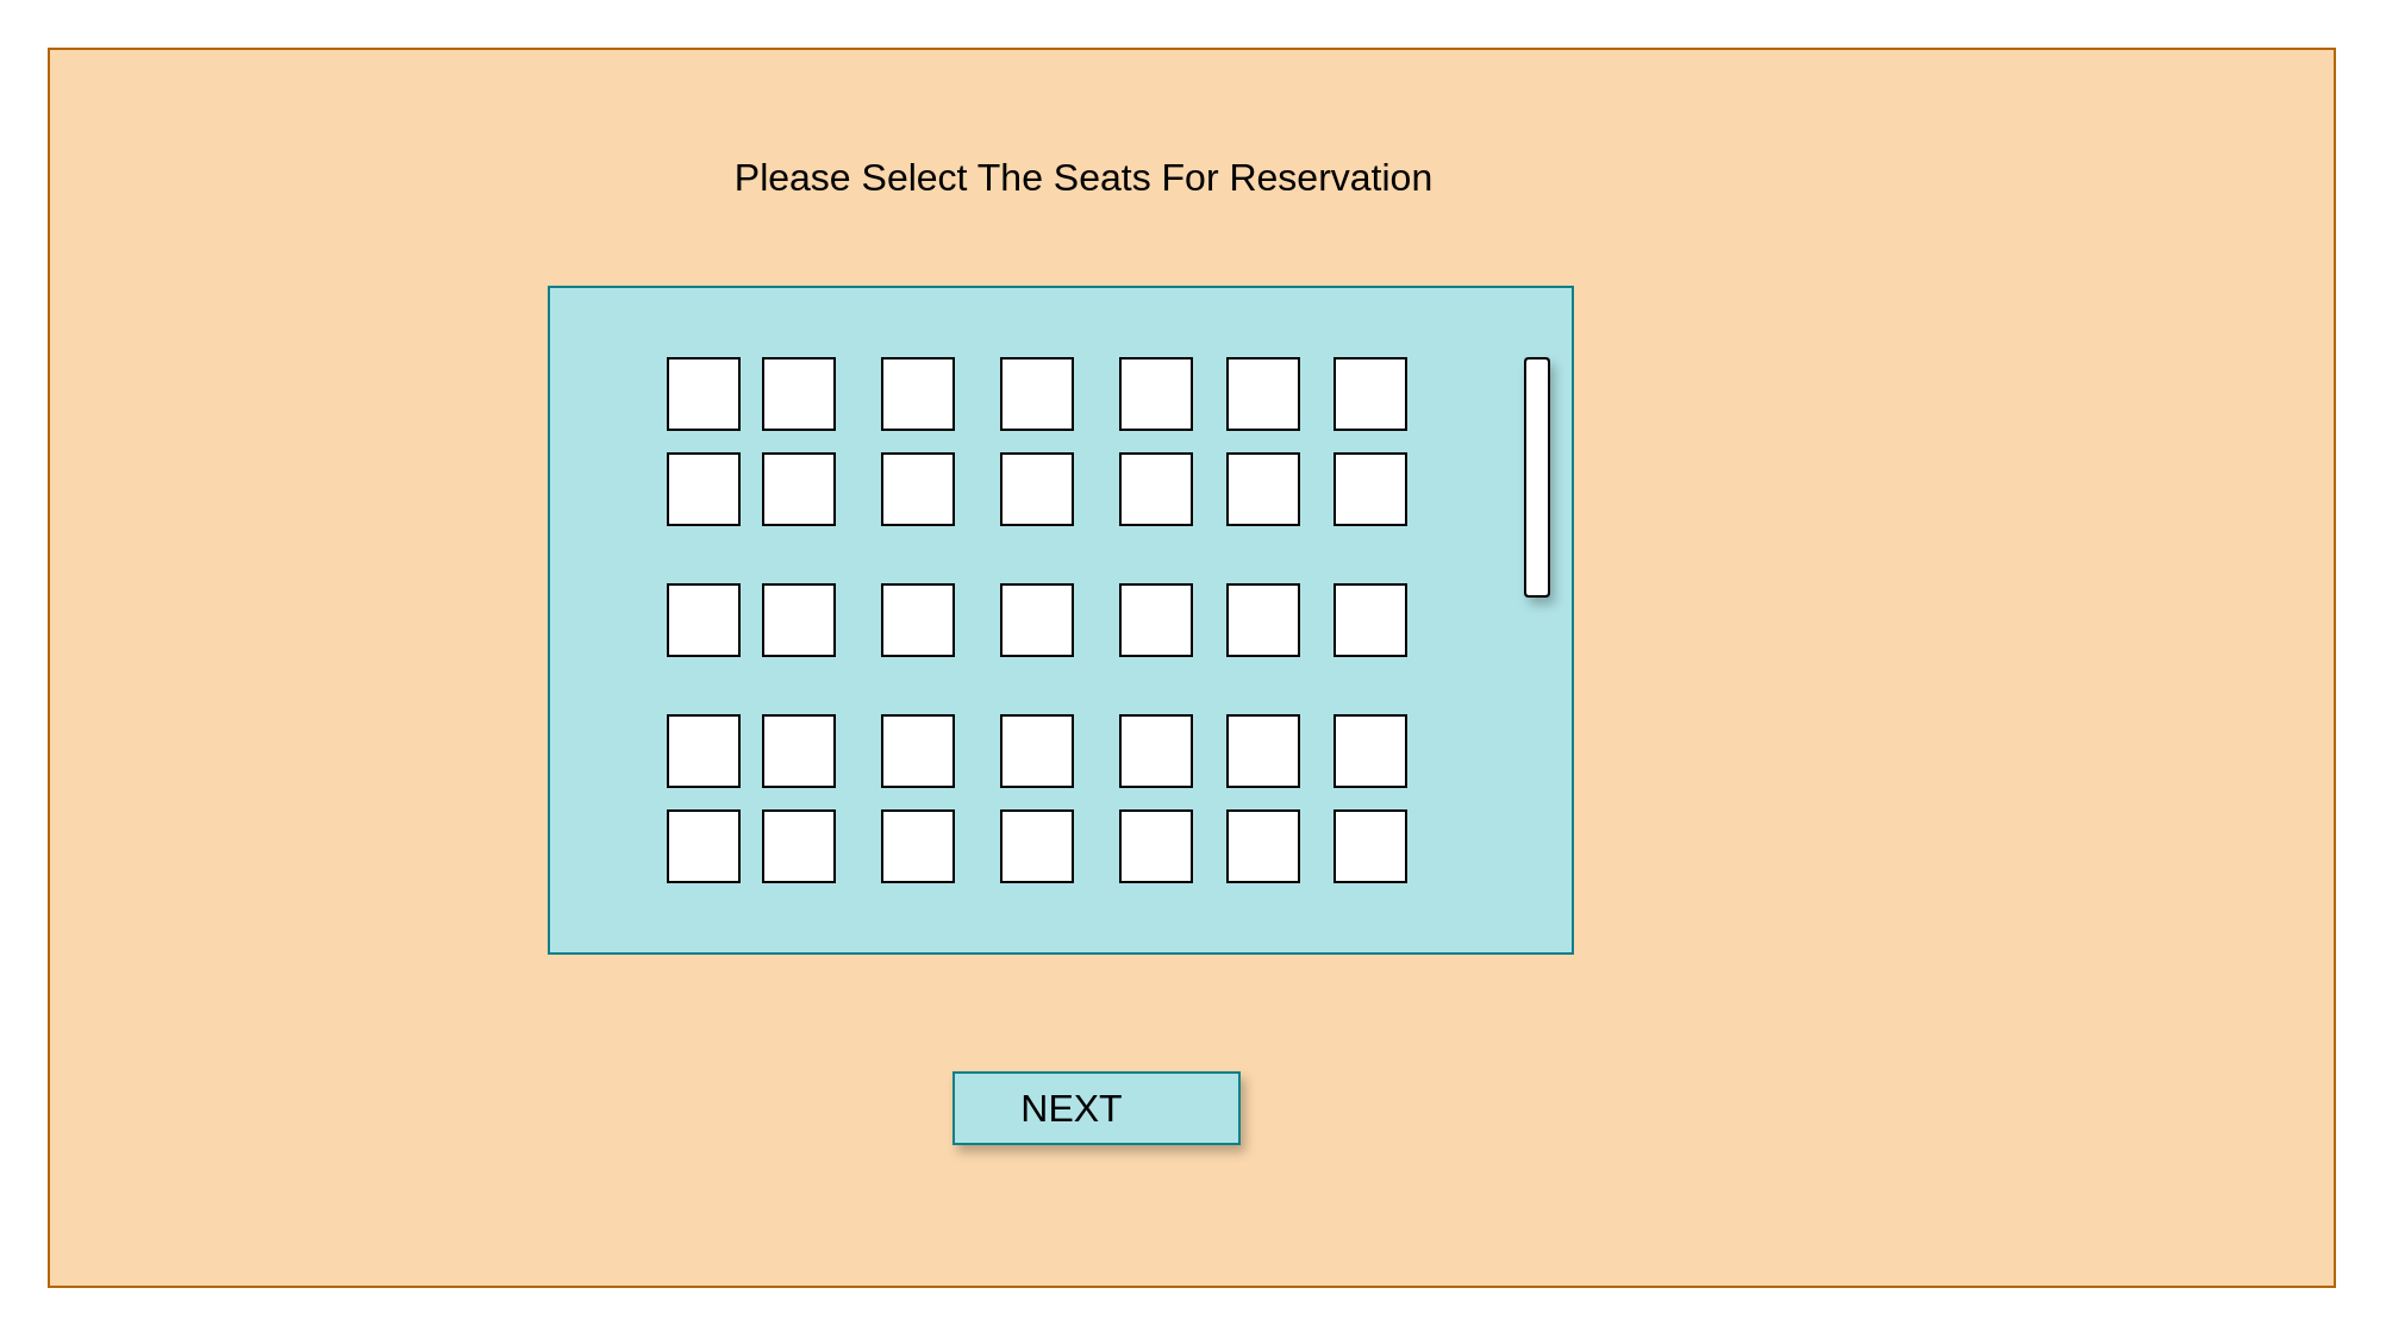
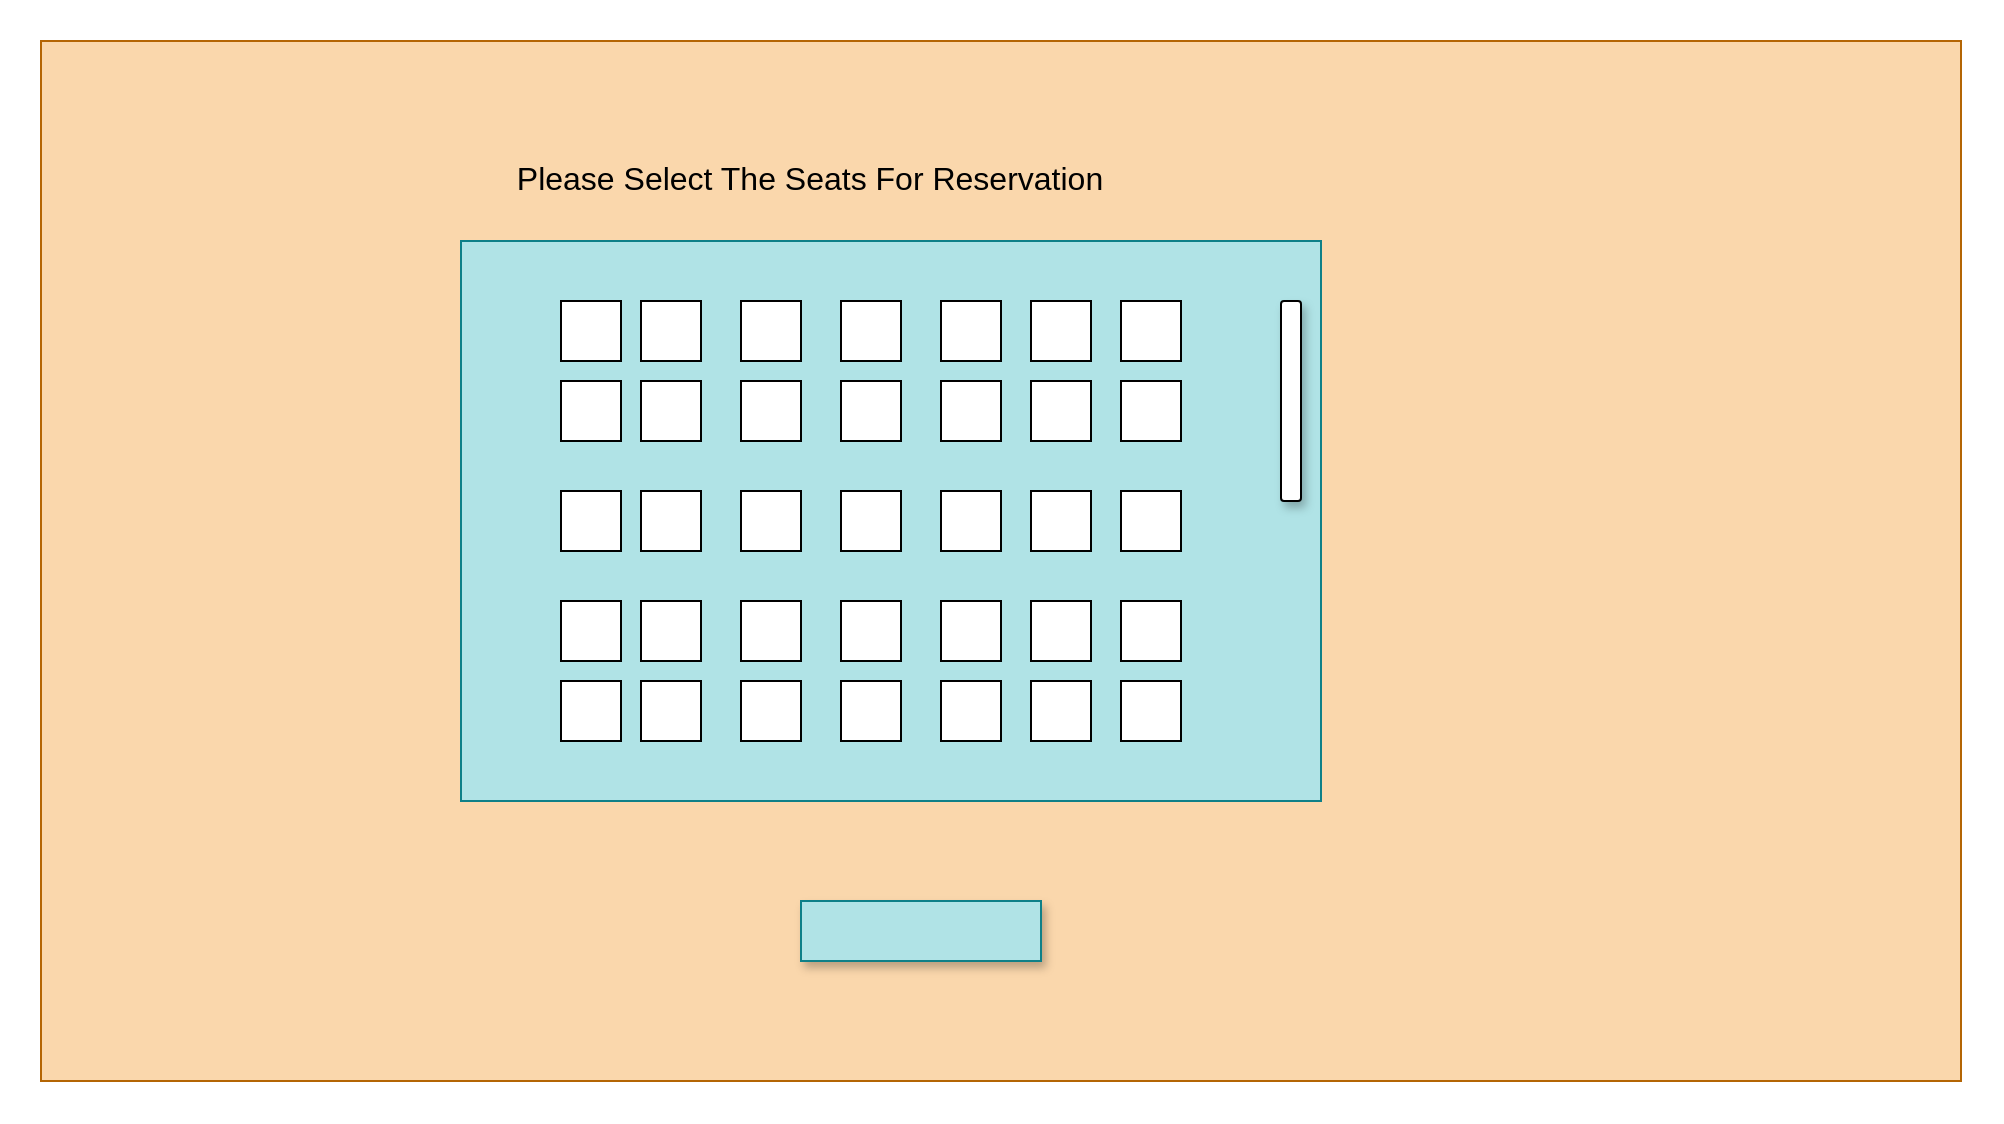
  <mxCell id="0" />
  <mxCell id="1" parent="0" />
  <mxCell id="2" value="" style="rounded=0;whiteSpace=wrap;html=1;fillColor=#fad7ac;strokeColor=#b46504;" vertex="1" parent="1"><mxGeometry y="20" width="960" height="520" as="geometry" x="20" /></mxCell>
- <mxCell id="3" value="&lt;p style=&quot;line-height: 60%;&quot;&gt;&lt;font style=&quot;font-size: 16px;&quot; color=&quot;#000000&quot;&gt;Please Select The&amp;nbsp;Seats For Reservation&lt;/font&gt;&lt;/p&gt;" style="text;html=1;align=center;verticalAlign=middle;whiteSpace=wrap;rounded=0;" vertex="1" parent="1"><mxGeometry x="280" width="350" height="30" as="geometry" y="60" /></mxCell>
+ <mxCell id="3" value="&lt;p style=&quot;line-height: 60%;&quot;&gt;&lt;font style=&quot;font-size: 16px;&quot; color=&quot;#000000&quot;&gt;Please Select The&amp;nbsp;Seats For Reservation&lt;/font&gt;&lt;/p&gt;" style="text;html=1;align=center;verticalAlign=middle;whiteSpace=wrap;rounded=0;" vertex="1" parent="1"><mxGeometry x="230" y="75" width="350" height="30" as="geometry" /></mxCell>
  <mxCell id="4" value="" style="rounded=0;whiteSpace=wrap;html=1;fontSize=16;fillColor=#b0e3e6;strokeColor=#0e8088;" vertex="1" parent="1"><mxGeometry x="230" y="120" width="430" height="280" as="geometry" /></mxCell>
  <mxCell id="5" value="" style="rounded=0;whiteSpace=wrap;html=1;fontSize=16;fontColor=#000000;" vertex="1" parent="1"><mxGeometry x="280" y="150" width="30" height="30" as="geometry" /></mxCell>
  <mxCell id="6" value="" style="rounded=0;whiteSpace=wrap;html=1;fontSize=16;fontColor=#000000;" vertex="1" parent="1"><mxGeometry x="320" y="150" width="30" height="30" as="geometry" /></mxCell>
  <mxCell id="7" value="" style="rounded=0;whiteSpace=wrap;html=1;fontSize=16;fontColor=#000000;" vertex="1" parent="1"><mxGeometry x="370" y="150" width="30" height="30" as="geometry" /></mxCell>
  <mxCell id="8" value="" style="rounded=0;whiteSpace=wrap;html=1;fontSize=16;fontColor=#000000;" vertex="1" parent="1"><mxGeometry x="420" y="150" width="30" height="30" as="geometry" /></mxCell>
  <mxCell id="9" value="" style="rounded=0;whiteSpace=wrap;html=1;fontSize=16;fontColor=#000000;" vertex="1" parent="1"><mxGeometry x="470" y="150" width="30" height="30" as="geometry" /></mxCell>
  <mxCell id="10" value="" style="rounded=0;whiteSpace=wrap;html=1;fontSize=16;fontColor=#000000;" vertex="1" parent="1"><mxGeometry x="515" y="150" width="30" height="30" as="geometry" /></mxCell>
  <mxCell id="11" value="" style="rounded=0;whiteSpace=wrap;html=1;fontSize=16;fontColor=#000000;" vertex="1" parent="1"><mxGeometry x="560" y="150" width="30" height="30" as="geometry" /></mxCell>
  <mxCell id="12" value="" style="rounded=0;whiteSpace=wrap;html=1;fontSize=16;fontColor=#000000;" vertex="1" parent="1"><mxGeometry x="280" y="190" width="30" height="30" as="geometry" /></mxCell>
  <mxCell id="13" value="" style="rounded=0;whiteSpace=wrap;html=1;fontSize=16;fontColor=#000000;" vertex="1" parent="1"><mxGeometry x="560" y="190" width="30" height="30" as="geometry" /></mxCell>
  <mxCell id="14" value="" style="rounded=0;whiteSpace=wrap;html=1;fontSize=16;fontColor=#000000;" vertex="1" parent="1"><mxGeometry x="515" y="190" width="30" height="30" as="geometry" /></mxCell>
  <mxCell id="15" value="" style="rounded=0;whiteSpace=wrap;html=1;fontSize=16;fontColor=#000000;" vertex="1" parent="1"><mxGeometry x="470" y="190" width="30" height="30" as="geometry" /></mxCell>
  <mxCell id="16" value="" style="rounded=0;whiteSpace=wrap;html=1;fontSize=16;fontColor=#000000;" vertex="1" parent="1"><mxGeometry x="370" y="190" width="30" height="30" as="geometry" /></mxCell>
  <mxCell id="17" value="" style="rounded=0;whiteSpace=wrap;html=1;fontSize=16;fontColor=#000000;" vertex="1" parent="1"><mxGeometry x="320" y="190" width="30" height="30" as="geometry" /></mxCell>
  <mxCell id="18" value="" style="rounded=0;whiteSpace=wrap;html=1;fontSize=16;fontColor=#000000;" vertex="1" parent="1"><mxGeometry x="420" y="190" width="30" height="30" as="geometry" /></mxCell>
  <mxCell id="19" value="" style="rounded=0;whiteSpace=wrap;html=1;fontSize=16;fontColor=#000000;" vertex="1" parent="1"><mxGeometry x="280" y="245" width="30" height="30" as="geometry" /></mxCell>
  <mxCell id="20" value="" style="rounded=0;whiteSpace=wrap;html=1;fontSize=16;fontColor=#000000;" vertex="1" parent="1"><mxGeometry x="560" y="245" width="30" height="30" as="geometry" /></mxCell>
  <mxCell id="21" value="" style="rounded=0;whiteSpace=wrap;html=1;fontSize=16;fontColor=#000000;" vertex="1" parent="1"><mxGeometry x="515" y="245" width="30" height="30" as="geometry" /></mxCell>
  <mxCell id="22" value="" style="rounded=0;whiteSpace=wrap;html=1;fontSize=16;fontColor=#000000;" vertex="1" parent="1"><mxGeometry x="470" y="245" width="30" height="30" as="geometry" /></mxCell>
  <mxCell id="23" value="" style="rounded=0;whiteSpace=wrap;html=1;fontSize=16;fontColor=#000000;" vertex="1" parent="1"><mxGeometry x="370" y="245" width="30" height="30" as="geometry" /></mxCell>
  <mxCell id="24" value="" style="rounded=0;whiteSpace=wrap;html=1;fontSize=16;fontColor=#000000;" vertex="1" parent="1"><mxGeometry x="320" y="245" width="30" height="30" as="geometry" /></mxCell>
  <mxCell id="25" value="" style="rounded=0;whiteSpace=wrap;html=1;fontSize=16;fontColor=#000000;" vertex="1" parent="1"><mxGeometry x="420" y="245" width="30" height="30" as="geometry" /></mxCell>
  <mxCell id="26" value="" style="rounded=0;whiteSpace=wrap;html=1;fontSize=16;fontColor=#000000;" vertex="1" parent="1"><mxGeometry x="280" y="300" width="30" height="30" as="geometry" /></mxCell>
  <mxCell id="27" value="" style="rounded=0;whiteSpace=wrap;html=1;fontSize=16;fontColor=#000000;" vertex="1" parent="1"><mxGeometry x="560" y="300" width="30" height="30" as="geometry" /></mxCell>
  <mxCell id="28" value="" style="rounded=0;whiteSpace=wrap;html=1;fontSize=16;fontColor=#000000;" vertex="1" parent="1"><mxGeometry x="515" y="300" width="30" height="30" as="geometry" /></mxCell>
  <mxCell id="29" value="" style="rounded=0;whiteSpace=wrap;html=1;fontSize=16;fontColor=#000000;" vertex="1" parent="1"><mxGeometry x="470" y="300" width="30" height="30" as="geometry" /></mxCell>
  <mxCell id="30" value="" style="rounded=0;whiteSpace=wrap;html=1;fontSize=16;fontColor=#000000;" vertex="1" parent="1"><mxGeometry x="370" y="300" width="30" height="30" as="geometry" /></mxCell>
  <mxCell id="31" value="" style="rounded=0;whiteSpace=wrap;html=1;fontSize=16;fontColor=#000000;" vertex="1" parent="1"><mxGeometry x="320" y="300" width="30" height="30" as="geometry" /></mxCell>
  <mxCell id="32" value="" style="rounded=0;whiteSpace=wrap;html=1;fontSize=16;fontColor=#000000;" vertex="1" parent="1"><mxGeometry x="420" y="300" width="30" height="30" as="geometry" /></mxCell>
  <mxCell id="33" value="" style="rounded=0;whiteSpace=wrap;html=1;fontSize=16;fontColor=#000000;" vertex="1" parent="1"><mxGeometry x="280" y="340" width="30" height="30" as="geometry" /></mxCell>
  <mxCell id="34" value="" style="rounded=0;whiteSpace=wrap;html=1;fontSize=16;fontColor=#000000;" vertex="1" parent="1"><mxGeometry x="560" y="340" width="30" height="30" as="geometry" /></mxCell>
  <mxCell id="35" value="" style="rounded=0;whiteSpace=wrap;html=1;fontSize=16;fontColor=#000000;" vertex="1" parent="1"><mxGeometry x="515" y="340" width="30" height="30" as="geometry" /></mxCell>
  <mxCell id="36" value="" style="rounded=0;whiteSpace=wrap;html=1;fontSize=16;fontColor=#000000;" vertex="1" parent="1"><mxGeometry x="470" y="340" width="30" height="30" as="geometry" /></mxCell>
  <mxCell id="37" value="" style="rounded=0;whiteSpace=wrap;html=1;fontSize=16;fontColor=#000000;" vertex="1" parent="1"><mxGeometry x="370" y="340" width="30" height="30" as="geometry" /></mxCell>
  <mxCell id="38" value="" style="rounded=0;whiteSpace=wrap;html=1;fontSize=16;fontColor=#000000;" vertex="1" parent="1"><mxGeometry x="320" y="340" width="30" height="30" as="geometry" /></mxCell>
  <mxCell id="39" value="" style="rounded=0;whiteSpace=wrap;html=1;fontSize=16;fontColor=#000000;" vertex="1" parent="1"><mxGeometry x="420" y="340" width="30" height="30" as="geometry" /></mxCell>
  <mxCell id="40" value="" style="rounded=1;whiteSpace=wrap;html=1;fontSize=16;fontColor=#000000;glass=0;shadow=1;" vertex="1" parent="1"><mxGeometry x="640" y="150" width="10" height="100" as="geometry" /></mxCell>
  <mxCell id="41" value="" style="rounded=0;whiteSpace=wrap;html=1;shadow=1;glass=0;sketch=0;fontSize=16;fillColor=#b0e3e6;strokeColor=#0e8088;" vertex="1" parent="1"><mxGeometry x="400" y="450" width="120" height="30" as="geometry" /></mxCell>
- <mxCell id="42" value="NEXT" style="text;html=1;strokeColor=none;fillColor=none;align=center;verticalAlign=middle;whiteSpace=wrap;rounded=0;shadow=1;glass=0;sketch=0;fontSize=16;fontColor=#000000;" vertex="1" parent="1"><mxGeometry x="420" y="450" width="60" height="30" as="geometry" /></mxCell>
